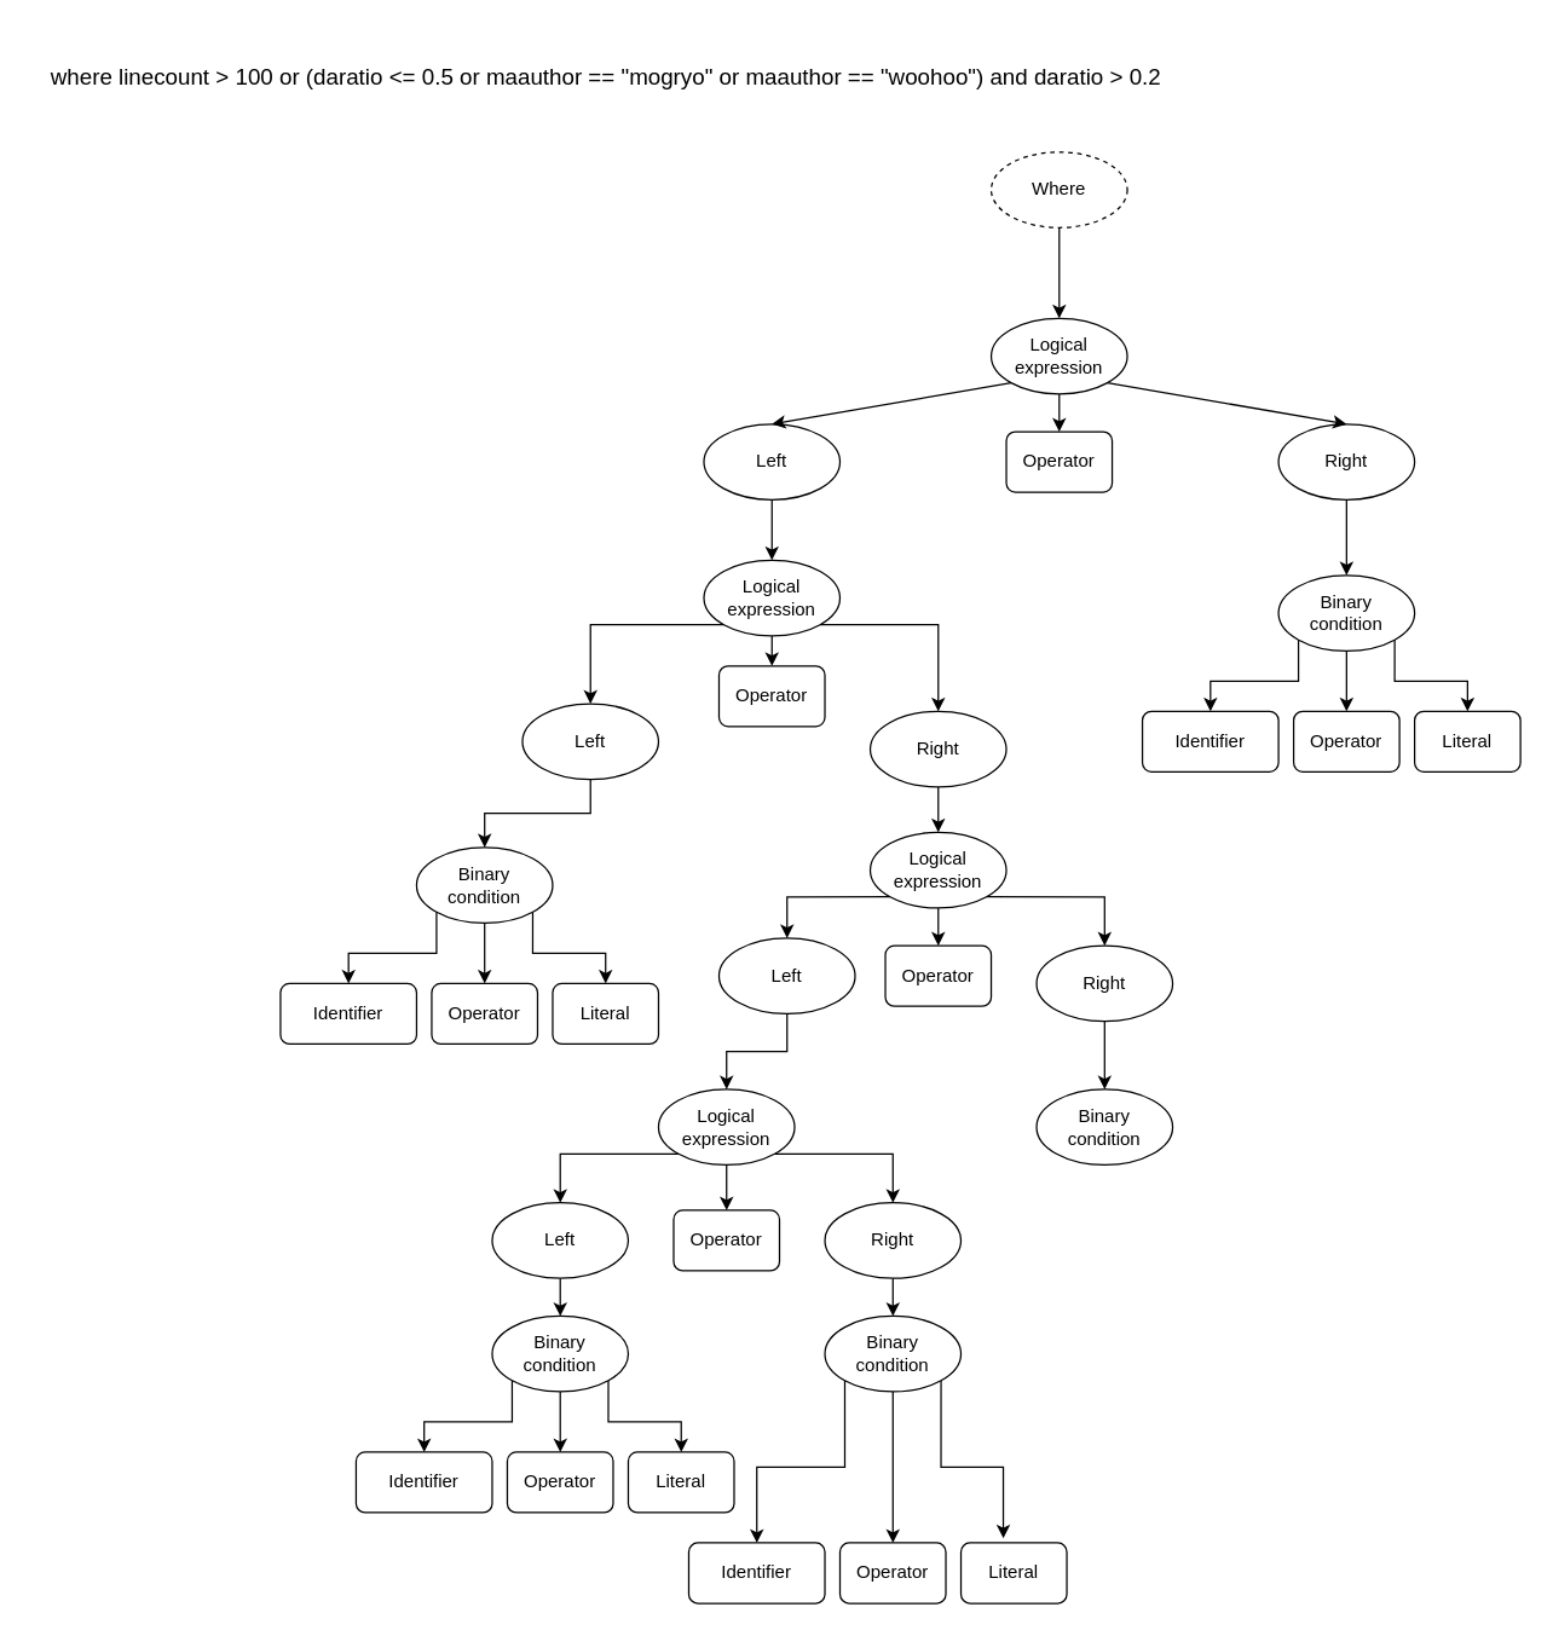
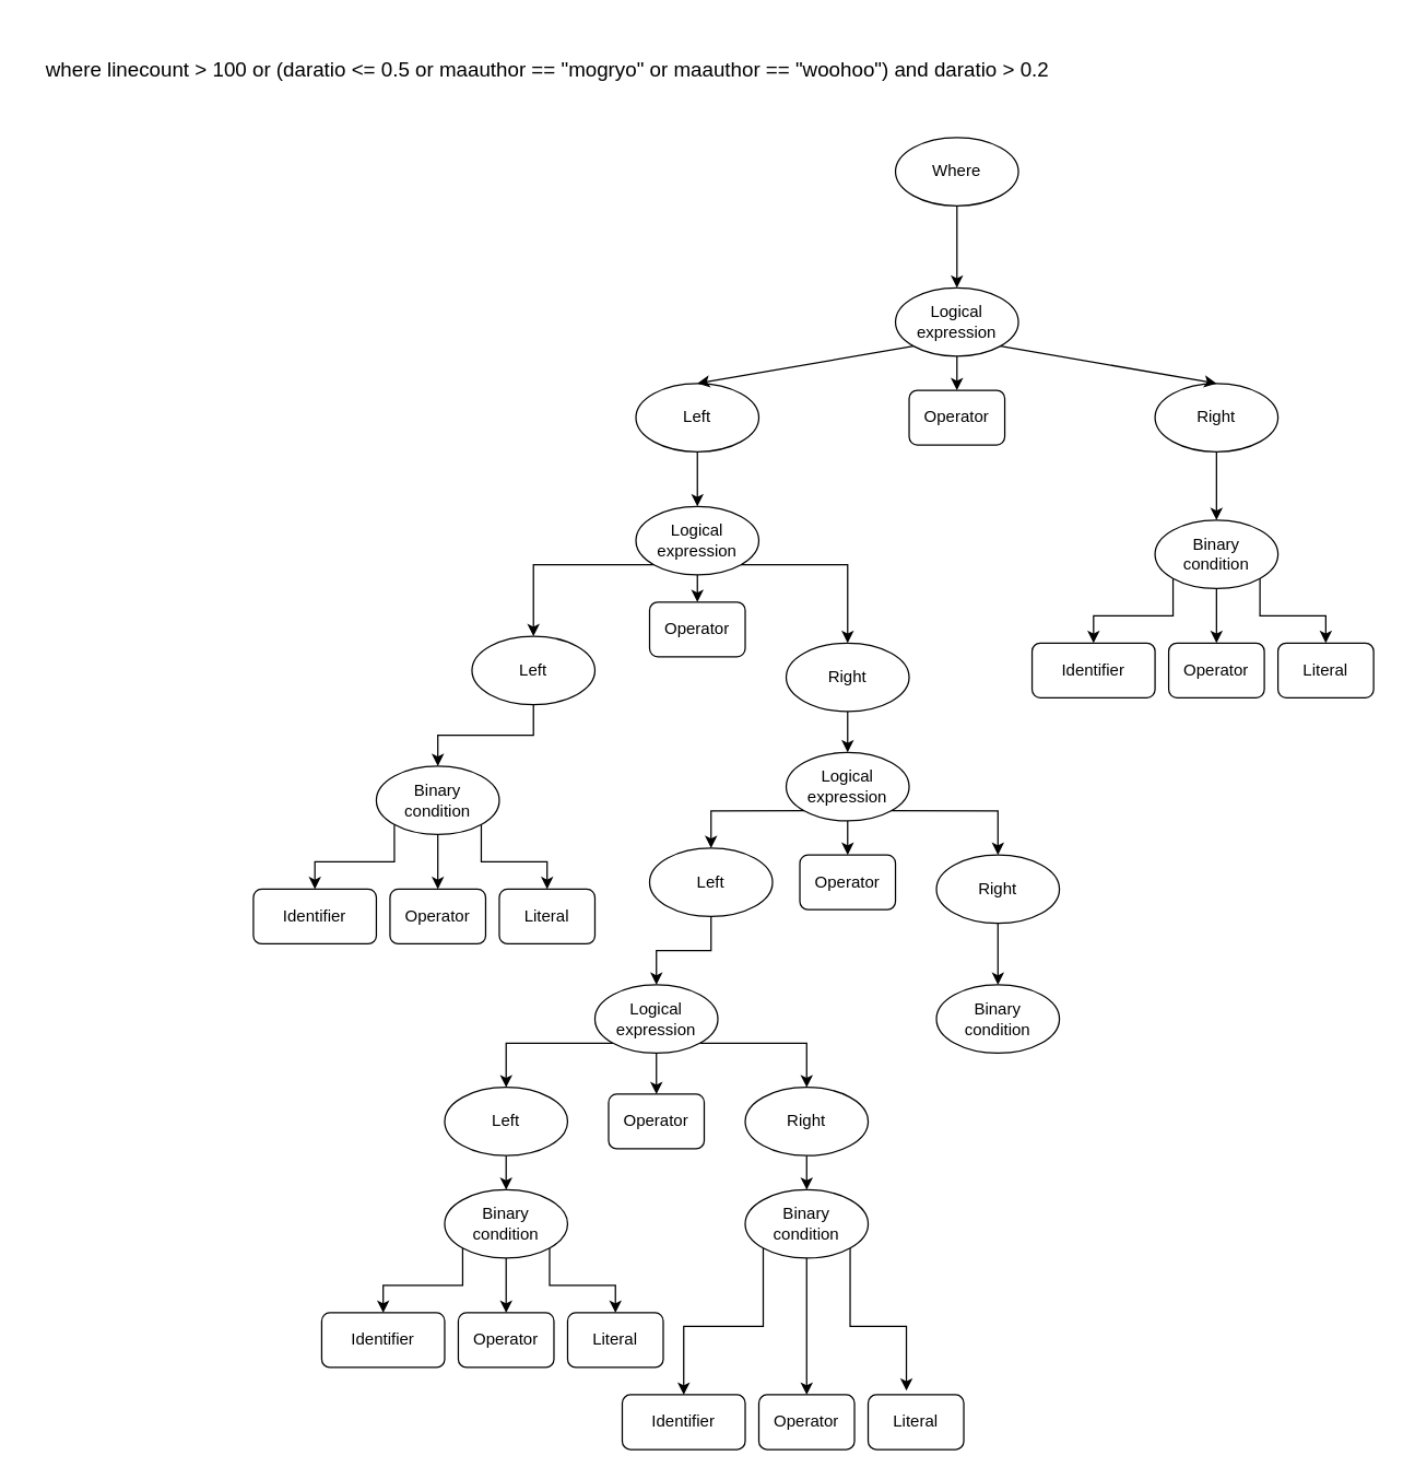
  <mxCell id="0" />
  <mxCell id="1" parent="0" />
  <mxCell id="2" style="edgeStyle=orthogonalEdgeStyle;rounded=0;orthogonalLoop=1;jettySize=auto;html=1;exitX=0.5;exitY=1;exitDx=0;exitDy=0;" edge="1" parent="1" source="3" target="23"><mxGeometry relative="1" as="geometry" /></mxCell>
  <mxCell id="3" value="Logical expression" style="ellipse;whiteSpace=wrap;html=1;" parent="1" vertex="1"><mxGeometry x="655" y="210" width="90" height="50" as="geometry" /></mxCell>
  <mxCell id="4" value="Literal" style="rounded=1;whiteSpace=wrap;html=1;" parent="1" vertex="1"><mxGeometry x="935" y="470" width="70" height="40" as="geometry" /></mxCell>
  <mxCell id="5" value="Operator" style="rounded=1;whiteSpace=wrap;html=1;" parent="1" vertex="1"><mxGeometry x="855" y="470" width="70" height="40" as="geometry" /></mxCell>
  <mxCell id="6" value="Identifier" style="rounded=1;whiteSpace=wrap;html=1;" parent="1" vertex="1"><mxGeometry x="755" y="470" width="90" height="40" as="geometry" /></mxCell>
- <mxCell id="7" value="Where" style="ellipse;whiteSpace=wrap;html=1;dashed=1;" parent="1" vertex="1"><mxGeometry x="655" y="100" width="90" height="50" as="geometry" /></mxCell>
+ <mxCell id="7" value="Where" style="ellipse;whiteSpace=wrap;html=1;" parent="1" vertex="1"><mxGeometry x="655" y="100" width="90" height="50" as="geometry" /></mxCell>
  <mxCell id="8" value="" style="endArrow=classic;html=1;exitX=0.5;exitY=1;exitDx=0;exitDy=0;entryX=0.5;entryY=0;entryDx=0;entryDy=0;" parent="1" source="7" target="3" edge="1"><mxGeometry width="50" height="50" relative="1" as="geometry"><mxPoint x="475" y="240" as="sourcePoint" /><mxPoint x="525" y="190" as="targetPoint" /></mxGeometry></mxCell>
  <mxCell id="9" style="edgeStyle=orthogonalEdgeStyle;rounded=0;orthogonalLoop=1;jettySize=auto;html=1;exitX=0;exitY=1;exitDx=0;exitDy=0;entryX=0.5;entryY=0;entryDx=0;entryDy=0;" edge="1" parent="1" source="12" target="6"><mxGeometry relative="1" as="geometry" /></mxCell>
  <mxCell id="10" style="edgeStyle=orthogonalEdgeStyle;rounded=0;orthogonalLoop=1;jettySize=auto;html=1;exitX=0.5;exitY=1;exitDx=0;exitDy=0;entryX=0.5;entryY=0;entryDx=0;entryDy=0;" edge="1" parent="1" source="12" target="5"><mxGeometry relative="1" as="geometry" /></mxCell>
  <mxCell id="11" style="edgeStyle=orthogonalEdgeStyle;rounded=0;orthogonalLoop=1;jettySize=auto;html=1;exitX=1;exitY=1;exitDx=0;exitDy=0;entryX=0.5;entryY=0;entryDx=0;entryDy=0;" edge="1" parent="1" source="12" target="4"><mxGeometry relative="1" as="geometry" /></mxCell>
  <mxCell id="12" value="Binary&lt;br&gt;condition" style="ellipse;whiteSpace=wrap;html=1;" vertex="1" parent="1"><mxGeometry x="845" y="380" width="90" height="50" as="geometry" /></mxCell>
  <mxCell id="13" style="edgeStyle=orthogonalEdgeStyle;rounded=0;orthogonalLoop=1;jettySize=auto;html=1;exitX=0.5;exitY=1;exitDx=0;exitDy=0;entryX=0.5;entryY=0;entryDx=0;entryDy=0;" edge="1" parent="1" source="14" target="22"><mxGeometry relative="1" as="geometry" /></mxCell>
  <mxCell id="14" value="Left" style="ellipse;whiteSpace=wrap;html=1;" vertex="1" parent="1"><mxGeometry x="465" y="280" width="90" height="50" as="geometry" /></mxCell>
  <mxCell id="15" value="Right" style="ellipse;whiteSpace=wrap;html=1;" vertex="1" parent="1"><mxGeometry x="845" y="280" width="90" height="50" as="geometry" /></mxCell>
  <mxCell id="16" value="" style="endArrow=classic;html=1;rounded=0;exitX=0;exitY=1;exitDx=0;exitDy=0;entryX=0.5;entryY=0;entryDx=0;entryDy=0;" edge="1" parent="1" source="3" target="14"><mxGeometry width="50" height="50" relative="1" as="geometry"><mxPoint x="565" y="310" as="sourcePoint" /><mxPoint x="615" y="260" as="targetPoint" /></mxGeometry></mxCell>
  <mxCell id="17" value="" style="endArrow=classic;html=1;rounded=0;exitX=1;exitY=1;exitDx=0;exitDy=0;entryX=0.5;entryY=0;entryDx=0;entryDy=0;" edge="1" parent="1" source="3" target="15"><mxGeometry width="50" height="50" relative="1" as="geometry"><mxPoint x="678.18" y="262.678" as="sourcePoint" /><mxPoint x="630" y="330" as="targetPoint" /></mxGeometry></mxCell>
  <mxCell id="18" value="" style="endArrow=classic;html=1;rounded=0;exitX=0.5;exitY=1;exitDx=0;exitDy=0;entryX=0.5;entryY=0;entryDx=0;entryDy=0;" edge="1" parent="1" source="15" target="12"><mxGeometry width="50" height="50" relative="1" as="geometry"><mxPoint x="735" y="420" as="sourcePoint" /><mxPoint x="785" y="370" as="targetPoint" /></mxGeometry></mxCell>
  <mxCell id="19" style="edgeStyle=orthogonalEdgeStyle;rounded=0;orthogonalLoop=1;jettySize=auto;html=1;exitX=0;exitY=1;exitDx=0;exitDy=0;entryX=0.5;entryY=0;entryDx=0;entryDy=0;" edge="1" parent="1" source="22" target="25"><mxGeometry relative="1" as="geometry" /></mxCell>
  <mxCell id="20" style="edgeStyle=orthogonalEdgeStyle;rounded=0;orthogonalLoop=1;jettySize=auto;html=1;exitX=1;exitY=1;exitDx=0;exitDy=0;entryX=0.5;entryY=0;entryDx=0;entryDy=0;" edge="1" parent="1" source="22" target="27"><mxGeometry relative="1" as="geometry" /></mxCell>
  <mxCell id="21" style="edgeStyle=orthogonalEdgeStyle;rounded=0;orthogonalLoop=1;jettySize=auto;html=1;exitX=0.5;exitY=1;exitDx=0;exitDy=0;entryX=0.5;entryY=0;entryDx=0;entryDy=0;" edge="1" parent="1" source="22" target="28"><mxGeometry relative="1" as="geometry" /></mxCell>
  <mxCell id="22" value="Logical expression" style="ellipse;whiteSpace=wrap;html=1;" vertex="1" parent="1"><mxGeometry x="465" y="370" width="90" height="50" as="geometry" /></mxCell>
  <mxCell id="23" value="Operator" style="rounded=1;whiteSpace=wrap;html=1;" vertex="1" parent="1"><mxGeometry x="665" y="285" width="70" height="40" as="geometry" /></mxCell>
  <mxCell id="24" style="edgeStyle=orthogonalEdgeStyle;rounded=0;orthogonalLoop=1;jettySize=auto;html=1;exitX=0.5;exitY=1;exitDx=0;exitDy=0;" edge="1" parent="1" source="25" target="35"><mxGeometry relative="1" as="geometry" /></mxCell>
  <mxCell id="25" value="Left" style="ellipse;whiteSpace=wrap;html=1;" vertex="1" parent="1"><mxGeometry x="345" y="465" width="90" height="50" as="geometry" /></mxCell>
  <mxCell id="26" style="edgeStyle=orthogonalEdgeStyle;rounded=0;orthogonalLoop=1;jettySize=auto;html=1;exitX=0.5;exitY=1;exitDx=0;exitDy=0;entryX=0.5;entryY=0;entryDx=0;entryDy=0;" edge="1" parent="1" source="27" target="39"><mxGeometry relative="1" as="geometry" /></mxCell>
  <mxCell id="27" value="Right" style="ellipse;whiteSpace=wrap;html=1;" vertex="1" parent="1"><mxGeometry x="575" y="470" width="90" height="50" as="geometry" /></mxCell>
  <mxCell id="28" value="Operator" style="rounded=1;whiteSpace=wrap;html=1;" vertex="1" parent="1"><mxGeometry x="475" y="440" width="70" height="40" as="geometry" /></mxCell>
  <mxCell id="29" value="Literal" style="rounded=1;whiteSpace=wrap;html=1;" vertex="1" parent="1"><mxGeometry x="365" y="650" width="70" height="40" as="geometry" /></mxCell>
  <mxCell id="30" value="Operator" style="rounded=1;whiteSpace=wrap;html=1;" vertex="1" parent="1"><mxGeometry x="285" y="650" width="70" height="40" as="geometry" /></mxCell>
  <mxCell id="31" value="Identifier" style="rounded=1;whiteSpace=wrap;html=1;" vertex="1" parent="1"><mxGeometry x="185" y="650" width="90" height="40" as="geometry" /></mxCell>
  <mxCell id="32" style="edgeStyle=orthogonalEdgeStyle;rounded=0;orthogonalLoop=1;jettySize=auto;html=1;exitX=0;exitY=1;exitDx=0;exitDy=0;entryX=0.5;entryY=0;entryDx=0;entryDy=0;" edge="1" parent="1" source="35" target="31"><mxGeometry relative="1" as="geometry" /></mxCell>
  <mxCell id="33" style="edgeStyle=orthogonalEdgeStyle;rounded=0;orthogonalLoop=1;jettySize=auto;html=1;exitX=0.5;exitY=1;exitDx=0;exitDy=0;entryX=0.5;entryY=0;entryDx=0;entryDy=0;" edge="1" parent="1" source="35" target="30"><mxGeometry relative="1" as="geometry" /></mxCell>
  <mxCell id="34" style="edgeStyle=orthogonalEdgeStyle;rounded=0;orthogonalLoop=1;jettySize=auto;html=1;exitX=1;exitY=1;exitDx=0;exitDy=0;entryX=0.5;entryY=0;entryDx=0;entryDy=0;" edge="1" parent="1" source="35" target="29"><mxGeometry relative="1" as="geometry" /></mxCell>
  <mxCell id="35" value="Binary&lt;br&gt;condition" style="ellipse;whiteSpace=wrap;html=1;" vertex="1" parent="1"><mxGeometry x="275" y="560" width="90" height="50" as="geometry" /></mxCell>
  <mxCell id="36" style="edgeStyle=orthogonalEdgeStyle;rounded=0;orthogonalLoop=1;jettySize=auto;html=1;exitX=0.5;exitY=1;exitDx=0;exitDy=0;entryX=0.5;entryY=0;entryDx=0;entryDy=0;" edge="1" parent="1" source="39" target="40"><mxGeometry relative="1" as="geometry" /></mxCell>
  <mxCell id="37" style="edgeStyle=orthogonalEdgeStyle;rounded=0;orthogonalLoop=1;jettySize=auto;html=1;exitX=0;exitY=1;exitDx=0;exitDy=0;entryX=0.5;entryY=0;entryDx=0;entryDy=0;" edge="1" parent="1" source="39" target="42"><mxGeometry relative="1" as="geometry" /></mxCell>
  <mxCell id="38" style="edgeStyle=orthogonalEdgeStyle;rounded=0;orthogonalLoop=1;jettySize=auto;html=1;exitX=1;exitY=1;exitDx=0;exitDy=0;entryX=0.5;entryY=0;entryDx=0;entryDy=0;" edge="1" parent="1" source="39" target="44"><mxGeometry relative="1" as="geometry" /></mxCell>
  <mxCell id="39" value="Logical expression" style="ellipse;whiteSpace=wrap;html=1;" vertex="1" parent="1"><mxGeometry x="575" y="550" width="90" height="50" as="geometry" /></mxCell>
  <mxCell id="40" value="Operator" style="rounded=1;whiteSpace=wrap;html=1;" vertex="1" parent="1"><mxGeometry x="585" y="625" width="70" height="40" as="geometry" /></mxCell>
  <mxCell id="41" style="edgeStyle=orthogonalEdgeStyle;rounded=0;orthogonalLoop=1;jettySize=auto;html=1;exitX=0.5;exitY=1;exitDx=0;exitDy=0;" edge="1" parent="1" source="42" target="48"><mxGeometry relative="1" as="geometry" /></mxCell>
  <mxCell id="42" value="Left" style="ellipse;whiteSpace=wrap;html=1;" vertex="1" parent="1"><mxGeometry x="475" y="620" width="90" height="50" as="geometry" /></mxCell>
  <mxCell id="43" style="edgeStyle=orthogonalEdgeStyle;rounded=0;orthogonalLoop=1;jettySize=auto;html=1;exitX=0.5;exitY=1;exitDx=0;exitDy=0;entryX=0.5;entryY=0;entryDx=0;entryDy=0;" edge="1" parent="1" source="44" target="62"><mxGeometry relative="1" as="geometry" /></mxCell>
  <mxCell id="44" value="Right" style="ellipse;whiteSpace=wrap;html=1;" vertex="1" parent="1"><mxGeometry x="685" y="625" width="90" height="50" as="geometry" /></mxCell>
  <mxCell id="45" style="edgeStyle=orthogonalEdgeStyle;rounded=0;orthogonalLoop=1;jettySize=auto;html=1;exitX=0;exitY=1;exitDx=0;exitDy=0;entryX=0.5;entryY=0;entryDx=0;entryDy=0;" edge="1" parent="1" source="48" target="50"><mxGeometry relative="1" as="geometry" /></mxCell>
  <mxCell id="46" style="edgeStyle=orthogonalEdgeStyle;rounded=0;orthogonalLoop=1;jettySize=auto;html=1;exitX=0.5;exitY=1;exitDx=0;exitDy=0;entryX=0.5;entryY=0;entryDx=0;entryDy=0;" edge="1" parent="1" source="48" target="51"><mxGeometry relative="1" as="geometry" /></mxCell>
  <mxCell id="47" style="edgeStyle=orthogonalEdgeStyle;rounded=0;orthogonalLoop=1;jettySize=auto;html=1;exitX=1;exitY=1;exitDx=0;exitDy=0;entryX=0.5;entryY=0;entryDx=0;entryDy=0;" edge="1" parent="1" source="48" target="53"><mxGeometry relative="1" as="geometry" /></mxCell>
  <mxCell id="48" value="Logical expression" style="ellipse;whiteSpace=wrap;html=1;" vertex="1" parent="1"><mxGeometry x="435" y="720" width="90" height="50" as="geometry" /></mxCell>
  <mxCell id="49" style="edgeStyle=orthogonalEdgeStyle;rounded=0;orthogonalLoop=1;jettySize=auto;html=1;exitX=0.5;exitY=1;exitDx=0;exitDy=0;entryX=0.5;entryY=0;entryDx=0;entryDy=0;" edge="1" parent="1" source="50" target="57"><mxGeometry relative="1" as="geometry" /></mxCell>
  <mxCell id="50" value="Left" style="ellipse;whiteSpace=wrap;html=1;" vertex="1" parent="1"><mxGeometry x="325" y="795" width="90" height="50" as="geometry" /></mxCell>
  <mxCell id="51" value="Operator" style="rounded=1;whiteSpace=wrap;html=1;" vertex="1" parent="1"><mxGeometry x="445" y="800" width="70" height="40" as="geometry" /></mxCell>
  <mxCell id="52" style="edgeStyle=orthogonalEdgeStyle;rounded=0;orthogonalLoop=1;jettySize=auto;html=1;exitX=0.5;exitY=1;exitDx=0;exitDy=0;" edge="1" parent="1" source="53" target="61"><mxGeometry relative="1" as="geometry" /></mxCell>
  <mxCell id="53" value="Right" style="ellipse;whiteSpace=wrap;html=1;" vertex="1" parent="1"><mxGeometry x="545" y="795" width="90" height="50" as="geometry" /></mxCell>
  <mxCell id="54" style="edgeStyle=orthogonalEdgeStyle;rounded=0;orthogonalLoop=1;jettySize=auto;html=1;exitX=0;exitY=1;exitDx=0;exitDy=0;entryX=0.5;entryY=0;entryDx=0;entryDy=0;" edge="1" parent="1" source="57" target="65"><mxGeometry relative="1" as="geometry" /></mxCell>
  <mxCell id="55" style="edgeStyle=orthogonalEdgeStyle;rounded=0;orthogonalLoop=1;jettySize=auto;html=1;exitX=0.5;exitY=1;exitDx=0;exitDy=0;entryX=0.5;entryY=0;entryDx=0;entryDy=0;" edge="1" parent="1" source="57" target="64"><mxGeometry relative="1" as="geometry" /></mxCell>
  <mxCell id="56" style="edgeStyle=orthogonalEdgeStyle;rounded=0;orthogonalLoop=1;jettySize=auto;html=1;exitX=1;exitY=1;exitDx=0;exitDy=0;" edge="1" parent="1" source="57" target="63"><mxGeometry relative="1" as="geometry" /></mxCell>
  <mxCell id="57" value="Binary&lt;br&gt;condition" style="ellipse;whiteSpace=wrap;html=1;" vertex="1" parent="1"><mxGeometry x="325" y="870" width="90" height="50" as="geometry" /></mxCell>
  <mxCell id="58" style="edgeStyle=orthogonalEdgeStyle;rounded=0;orthogonalLoop=1;jettySize=auto;html=1;exitX=0;exitY=1;exitDx=0;exitDy=0;" edge="1" parent="1" source="61" target="68"><mxGeometry relative="1" as="geometry" /></mxCell>
  <mxCell id="59" style="edgeStyle=orthogonalEdgeStyle;rounded=0;orthogonalLoop=1;jettySize=auto;html=1;exitX=0.5;exitY=1;exitDx=0;exitDy=0;" edge="1" parent="1" source="61" target="67"><mxGeometry relative="1" as="geometry" /></mxCell>
  <mxCell id="60" style="edgeStyle=orthogonalEdgeStyle;rounded=0;orthogonalLoop=1;jettySize=auto;html=1;exitX=1;exitY=1;exitDx=0;exitDy=0;entryX=0.4;entryY=-0.075;entryDx=0;entryDy=0;entryPerimeter=0;" edge="1" parent="1" source="61" target="66"><mxGeometry relative="1" as="geometry" /></mxCell>
  <mxCell id="61" value="Binary&lt;br&gt;condition" style="ellipse;whiteSpace=wrap;html=1;" vertex="1" parent="1"><mxGeometry x="545" y="870" width="90" height="50" as="geometry" /></mxCell>
  <mxCell id="62" value="Binary&lt;br&gt;condition" style="ellipse;whiteSpace=wrap;html=1;" vertex="1" parent="1"><mxGeometry x="685" y="720" width="90" height="50" as="geometry" /></mxCell>
  <mxCell id="63" value="Literal" style="rounded=1;whiteSpace=wrap;html=1;" vertex="1" parent="1"><mxGeometry x="415" y="960" width="70" height="40" as="geometry" /></mxCell>
  <mxCell id="64" value="Operator" style="rounded=1;whiteSpace=wrap;html=1;" vertex="1" parent="1"><mxGeometry x="335" y="960" width="70" height="40" as="geometry" /></mxCell>
  <mxCell id="65" value="Identifier" style="rounded=1;whiteSpace=wrap;html=1;" vertex="1" parent="1"><mxGeometry x="235" y="960" width="90" height="40" as="geometry" /></mxCell>
  <mxCell id="66" value="Literal" style="rounded=1;whiteSpace=wrap;html=1;" vertex="1" parent="1"><mxGeometry x="635" y="1020" width="70" height="40" as="geometry" /></mxCell>
  <mxCell id="67" value="Operator" style="rounded=1;whiteSpace=wrap;html=1;" vertex="1" parent="1"><mxGeometry x="555" y="1020" width="70" height="40" as="geometry" /></mxCell>
  <mxCell id="68" value="Identifier" style="rounded=1;whiteSpace=wrap;html=1;" vertex="1" parent="1"><mxGeometry x="455" y="1020" width="90" height="40" as="geometry" /></mxCell>
  <mxCell id="69" value="&lt;p style=&quot;line-height: 120%; font-size: 15px;&quot;&gt;where linecount &amp;gt; 100 or (daratio &amp;lt;= 0.5 or maauthor == &quot;mogryo&quot; or maauthor == &quot;woohoo&quot;) and daratio &amp;gt; 0.2&lt;/p&gt;" style="text;html=1;align=center;verticalAlign=middle;resizable=0;points=[];autosize=1;strokeColor=none;fillColor=none;" vertex="1" parent="1"><mxGeometry x="20" y="20" width="760" height="60" as="geometry" /></mxCell>
